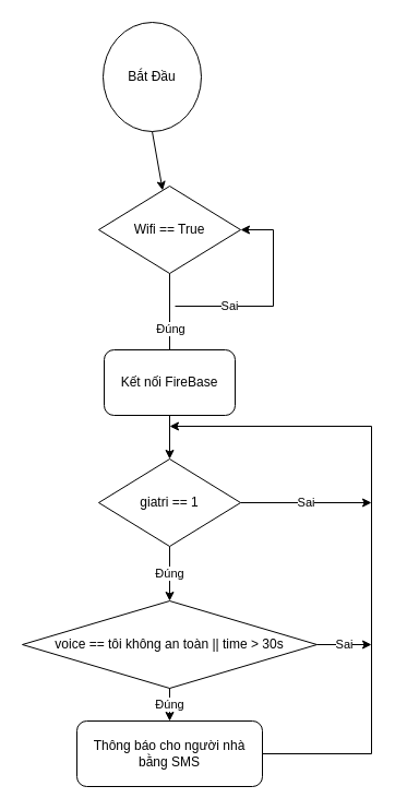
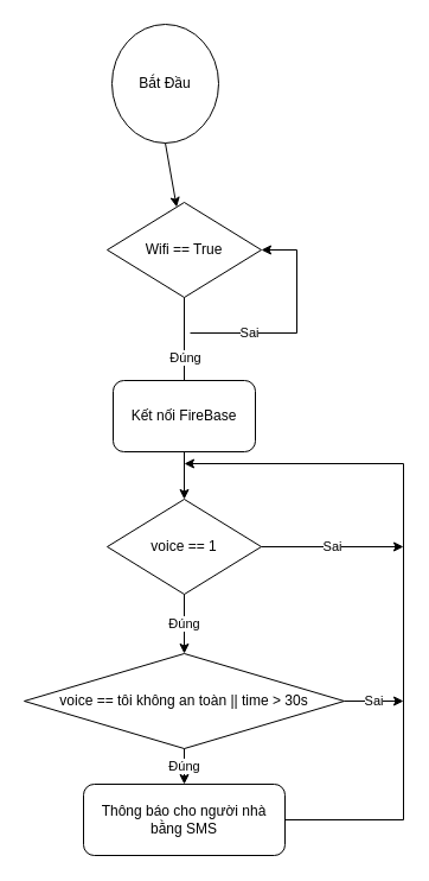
  <mxCell id="0" />
  <mxCell id="1" parent="0" />
  <mxCell id="2" value="Bắt Đầu" style="ellipse;whiteSpace=wrap;html=1;" vertex="1" parent="1"><mxGeometry x="94" y="20" width="90" height="100" as="geometry" /></mxCell>
  <mxCell id="3" value="" style="endArrow=classic;html=1;rounded=0;exitX=0.5;exitY=1;exitDx=0;exitDy=0;" edge="1" parent="1" source="2" target="4"><mxGeometry width="50" height="50" relative="1" as="geometry"><mxPoint x="130" y="260" as="sourcePoint" /><mxPoint x="180" y="210" as="targetPoint" /></mxGeometry></mxCell>
  <mxCell id="4" value="Wifi == True" style="rhombus;whiteSpace=wrap;html=1;" vertex="1" parent="1"><mxGeometry x="90" y="170" width="130" height="80" as="geometry" /></mxCell>
  <mxCell id="5" value="" style="endArrow=none;html=1;rounded=0;exitX=0.5;exitY=1;exitDx=0;exitDy=0;" edge="1" parent="1" source="4" target="7"><mxGeometry width="50" height="50" relative="1" as="geometry"><mxPoint x="130" y="260" as="sourcePoint" /><mxPoint x="180" y="210" as="targetPoint" /></mxGeometry></mxCell>
  <mxCell id="6" value="Đúng" style="edgeLabel;html=1;align=center;verticalAlign=middle;resizable=0;points=[];" vertex="1" connectable="0" parent="5"><mxGeometry x="-0.457" y="-2" relative="1" as="geometry"><mxPoint x="2" y="31" as="offset" /></mxGeometry></mxCell>
  <mxCell id="7" value="Kết nối FireBase" style="rounded=1;whiteSpace=wrap;html=1;" vertex="1" parent="1"><mxGeometry x="95" y="320" width="120" height="60" as="geometry" /></mxCell>
  <mxCell id="8" value="Sai" style="endArrow=classic;html=1;rounded=0;entryX=1;entryY=0.5;entryDx=0;entryDy=0;" edge="1" parent="1" target="4"><mxGeometry x="-0.474" width="50" height="50" relative="1" as="geometry"><mxPoint x="160" y="280" as="sourcePoint" /><mxPoint x="180" y="210" as="targetPoint" /><Array as="points"><mxPoint x="250" y="280" /><mxPoint x="250" y="210" /></Array><mxPoint as="offset" /></mxGeometry></mxCell>
  <mxCell id="9" value="" style="endArrow=classic;html=1;rounded=0;exitX=0.5;exitY=1;exitDx=0;exitDy=0;entryX=0.5;entryY=0;entryDx=0;entryDy=0;" edge="1" parent="1" source="7"><mxGeometry width="50" height="50" relative="1" as="geometry"><mxPoint x="130" y="260" as="sourcePoint" /><mxPoint x="155" y="420" as="targetPoint" /></mxGeometry></mxCell>
- <mxCell id="10" value="giatri == 1" style="rhombus;whiteSpace=wrap;html=1;" vertex="1" parent="1"><mxGeometry x="90" y="420" width="130" height="80" as="geometry" /></mxCell>
+ <mxCell id="10" value="voice == 1" style="rhombus;whiteSpace=wrap;html=1;" vertex="1" parent="1"><mxGeometry x="90" y="420" width="130" height="80" as="geometry" /></mxCell>
  <mxCell id="11" value="Đúng" style="endArrow=classic;html=1;rounded=0;exitX=0.5;exitY=1;exitDx=0;exitDy=0;" edge="1" parent="1" source="10" target="12"><mxGeometry width="50" height="50" relative="1" as="geometry"><mxPoint x="130" y="520" as="sourcePoint" /><mxPoint x="155" y="570" as="targetPoint" /></mxGeometry></mxCell>
  <mxCell id="12" value="voice == tôi không an toàn || time &amp;gt; 30s" style="rhombus;whiteSpace=wrap;html=1;" vertex="1" parent="1"><mxGeometry x="20" y="550" width="270" height="80" as="geometry" /></mxCell>
  <mxCell id="13" value="Đúng" style="endArrow=classic;html=1;rounded=0;exitX=0.5;exitY=1;exitDx=0;exitDy=0;" edge="1" parent="1" source="12" target="14"><mxGeometry width="50" height="50" relative="1" as="geometry"><mxPoint x="130" y="370" as="sourcePoint" /><mxPoint x="180" y="320" as="targetPoint" /></mxGeometry></mxCell>
  <mxCell id="14" value="Thông báo cho người nhà bằng SMS" style="rounded=1;whiteSpace=wrap;html=1;" vertex="1" parent="1"><mxGeometry x="70" y="660" width="170" height="60" as="geometry" /></mxCell>
  <mxCell id="15" value="" style="endArrow=classic;html=1;rounded=0;exitX=1;exitY=0.5;exitDx=0;exitDy=0;" edge="1" parent="1" source="14"><mxGeometry x="-0.897" width="50" height="50" relative="1" as="geometry"><mxPoint x="130" y="370" as="sourcePoint" /><mxPoint x="155" y="390" as="targetPoint" /><Array as="points"><mxPoint x="340" y="690" /><mxPoint x="340" y="390" /></Array><mxPoint as="offset" /></mxGeometry></mxCell>
  <mxCell id="16" value="Sai" style="endArrow=classic;html=1;rounded=0;exitX=1;exitY=0.5;exitDx=0;exitDy=0;" edge="1" parent="1" source="12"><mxGeometry width="50" height="50" relative="1" as="geometry"><mxPoint x="130" y="370" as="sourcePoint" /><mxPoint x="340" y="590" as="targetPoint" /></mxGeometry></mxCell>
  <mxCell id="17" value="Sai" style="endArrow=classic;html=1;rounded=0;exitX=1;exitY=0.5;exitDx=0;exitDy=0;" edge="1" parent="1" source="10"><mxGeometry width="50" height="50" relative="1" as="geometry"><mxPoint x="130" y="370" as="sourcePoint" /><mxPoint x="340" y="460" as="targetPoint" /></mxGeometry></mxCell>
